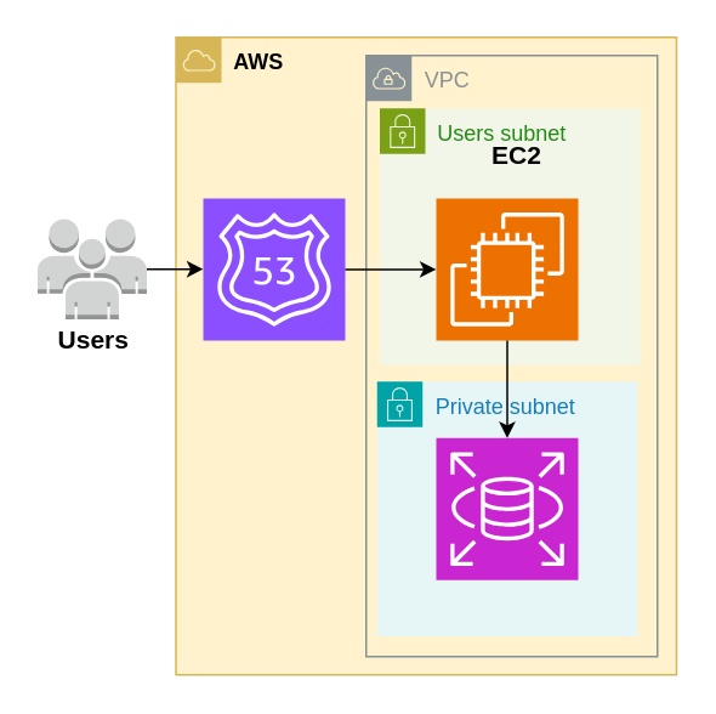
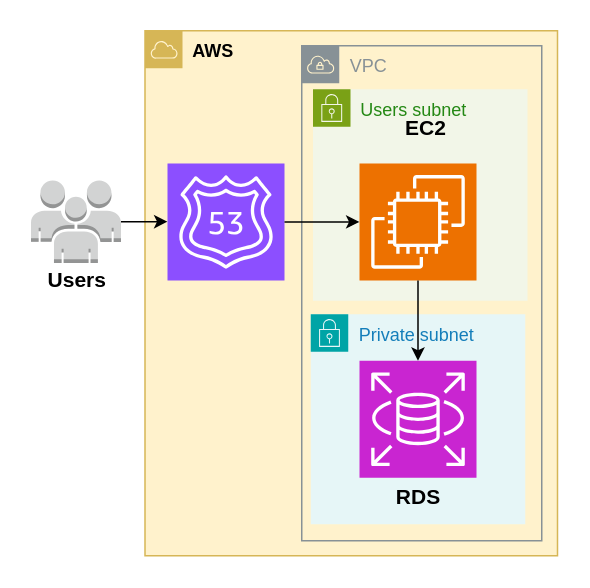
  <mxCell id="0" />
  <mxCell id="1" parent="0" />
  <mxCell id="2" value="&lt;b&gt;AWS&lt;/b&gt;" style="sketch=0;outlineConnect=0;html=1;whiteSpace=wrap;fontSize=12;fontStyle=0;shape=mxgraph.aws4.group;grIcon=mxgraph.aws4.group_aws_cloud;strokeColor=#d6b656;fillColor=#fff2cc;verticalAlign=top;align=left;spacingLeft=30;dashed=0;" parent="1" vertex="1"><mxGeometry x="96" y="20" width="275" height="350" as="geometry" /></mxCell>
  <mxCell id="3" value="VPC" style="sketch=0;outlineConnect=0;gradientColor=none;html=1;whiteSpace=wrap;fontSize=12;fontStyle=0;shape=mxgraph.aws4.group;grIcon=mxgraph.aws4.group_vpc;strokeColor=#879196;fillColor=none;verticalAlign=top;align=left;spacingLeft=30;fontColor=#879196;dashed=0;" vertex="1" parent="1"><mxGeometry x="200.5" y="30" width="160" height="330" as="geometry" /></mxCell>
  <mxCell id="4" value="&lt;font style=&quot;font-size: 14px;&quot;&gt;&lt;span&gt;Users&lt;/span&gt;&lt;/font&gt;" style="text;html=1;strokeColor=none;fillColor=none;align=center;verticalAlign=middle;whiteSpace=wrap;rounded=0;fontStyle=1" parent="1" vertex="1"><mxGeometry x="27.25" y="171.39" width="47.5" height="29.61" as="geometry" /></mxCell>
  <mxCell id="5" value="" style="outlineConnect=0;dashed=0;verticalLabelPosition=bottom;verticalAlign=top;align=center;html=1;shape=mxgraph.aws3.users;fillColor=#D2D3D3;gradientColor=none;" parent="1" vertex="1"><mxGeometry x="20" y="119.82" width="60" height="55" as="geometry" /></mxCell>
  <mxCell id="6" style="edgeStyle=orthogonalEdgeStyle;rounded=0;orthogonalLoop=1;jettySize=auto;html=1;exitX=1;exitY=0.5;exitDx=0;exitDy=0;exitPerimeter=0;entryX=0;entryY=0.5;entryDx=0;entryDy=0;entryPerimeter=0;" parent="1" source="5" target="7" edge="1"><mxGeometry relative="1" as="geometry"><mxPoint x="95" y="134" as="targetPoint" /></mxGeometry></mxCell>
  <mxCell id="7" value="" style="sketch=0;points=[[0,0,0],[0.25,0,0],[0.5,0,0],[0.75,0,0],[1,0,0],[0,1,0],[0.25,1,0],[0.5,1,0],[0.75,1,0],[1,1,0],[0,0.25,0],[0,0.5,0],[0,0.75,0],[1,0.25,0],[1,0.5,0],[1,0.75,0]];outlineConnect=0;fontColor=#232F3E;fillColor=#8C4FFF;strokeColor=#ffffff;dashed=0;verticalLabelPosition=bottom;verticalAlign=top;align=center;html=1;fontSize=12;fontStyle=0;aspect=fixed;shape=mxgraph.aws4.resourceIcon;resIcon=mxgraph.aws4.route_53;" parent="1" vertex="1"><mxGeometry x="111" y="108.43" width="78" height="78" as="geometry" /></mxCell>
  <mxCell id="8" value="Users subnet" style="points=[[0,0],[0.25,0],[0.5,0],[0.75,0],[1,0],[1,0.25],[1,0.5],[1,0.75],[1,1],[0.75,1],[0.5,1],[0.25,1],[0,1],[0,0.75],[0,0.5],[0,0.25]];outlineConnect=0;gradientColor=none;html=1;whiteSpace=wrap;fontSize=12;fontStyle=0;container=1;pointerEvents=0;collapsible=0;recursiveResize=0;shape=mxgraph.aws4.group;grIcon=mxgraph.aws4.group_security_group;grStroke=0;strokeColor=#7AA116;fillColor=#F2F6E8;verticalAlign=top;align=left;spacingLeft=30;fontColor=#248814;dashed=0;" vertex="1" parent="1"><mxGeometry x="208" y="59" width="143" height="141" as="geometry" /></mxCell>
  <mxCell id="9" value="&lt;span style=&quot;font-size: 14px;&quot;&gt;EC2&lt;/span&gt;" style="text;html=1;strokeColor=none;fillColor=none;align=center;verticalAlign=middle;whiteSpace=wrap;rounded=0;fontStyle=1" vertex="1" parent="8"><mxGeometry x="24.5" y="13" width="101" height="26.43" as="geometry" /></mxCell>
  <mxCell id="10" value="" style="sketch=0;points=[[0,0,0],[0.25,0,0],[0.5,0,0],[0.75,0,0],[1,0,0],[0,1,0],[0.25,1,0],[0.5,1,0],[0.75,1,0],[1,1,0],[0,0.25,0],[0,0.5,0],[0,0.75,0],[1,0.25,0],[1,0.5,0],[1,0.75,0]];outlineConnect=0;fontColor=#232F3E;fillColor=#ED7100;strokeColor=#ffffff;dashed=0;verticalLabelPosition=bottom;verticalAlign=top;align=center;html=1;fontSize=12;fontStyle=0;aspect=fixed;shape=mxgraph.aws4.resourceIcon;resIcon=mxgraph.aws4.ec2;" vertex="1" parent="1"><mxGeometry x="239" y="108.43" width="78" height="78" as="geometry" /></mxCell>
  <mxCell id="11" value="Private subnet" style="points=[[0,0],[0.25,0],[0.5,0],[0.75,0],[1,0],[1,0.25],[1,0.5],[1,0.75],[1,1],[0.75,1],[0.5,1],[0.25,1],[0,1],[0,0.75],[0,0.5],[0,0.25]];outlineConnect=0;gradientColor=none;html=1;whiteSpace=wrap;fontSize=12;fontStyle=0;container=1;pointerEvents=0;collapsible=0;recursiveResize=0;shape=mxgraph.aws4.group;grIcon=mxgraph.aws4.group_security_group;grStroke=0;strokeColor=#00A4A6;fillColor=#E6F6F7;verticalAlign=top;align=left;spacingLeft=30;fontColor=#147EBA;dashed=0;" vertex="1" parent="1"><mxGeometry x="206.5" y="209" width="143" height="140" as="geometry" /></mxCell>
  <mxCell id="12" value="" style="sketch=0;points=[[0,0,0],[0.25,0,0],[0.5,0,0],[0.75,0,0],[1,0,0],[0,1,0],[0.25,1,0],[0.5,1,0],[0.75,1,0],[1,1,0],[0,0.25,0],[0,0.5,0],[0,0.75,0],[1,0.25,0],[1,0.5,0],[1,0.75,0]];outlineConnect=0;fontColor=#232F3E;fillColor=#C925D1;strokeColor=#ffffff;dashed=0;verticalLabelPosition=bottom;verticalAlign=top;align=center;html=1;fontSize=12;fontStyle=0;aspect=fixed;shape=mxgraph.aws4.resourceIcon;resIcon=mxgraph.aws4.rds;" vertex="1" parent="1"><mxGeometry x="239" y="240" width="78" height="78" as="geometry" /></mxCell>
+ <mxCell id="13" value="&lt;span style=&quot;font-size: 14px;&quot;&gt;RDS&lt;/span&gt;" style="text;html=1;strokeColor=none;fillColor=none;align=center;verticalAlign=middle;whiteSpace=wrap;rounded=0;fontStyle=1" vertex="1" parent="1"><mxGeometry x="227.5" y="318" width="101" height="26.43" as="geometry" /></mxCell>
  <mxCell id="14" style="edgeStyle=orthogonalEdgeStyle;rounded=0;orthogonalLoop=1;jettySize=auto;html=1;exitX=0.5;exitY=1;exitDx=0;exitDy=0;exitPerimeter=0;entryX=0.5;entryY=0;entryDx=0;entryDy=0;entryPerimeter=0;" edge="1" parent="1" source="10" target="12"><mxGeometry relative="1" as="geometry" /></mxCell>
  <mxCell id="15" style="edgeStyle=orthogonalEdgeStyle;rounded=0;orthogonalLoop=1;jettySize=auto;html=1;exitX=1;exitY=0.5;exitDx=0;exitDy=0;exitPerimeter=0;entryX=0;entryY=0.5;entryDx=0;entryDy=0;entryPerimeter=0;" parent="1" source="7" target="10" edge="1"><mxGeometry relative="1" as="geometry"><mxPoint x="236" y="135.43" as="targetPoint" /></mxGeometry></mxCell>
